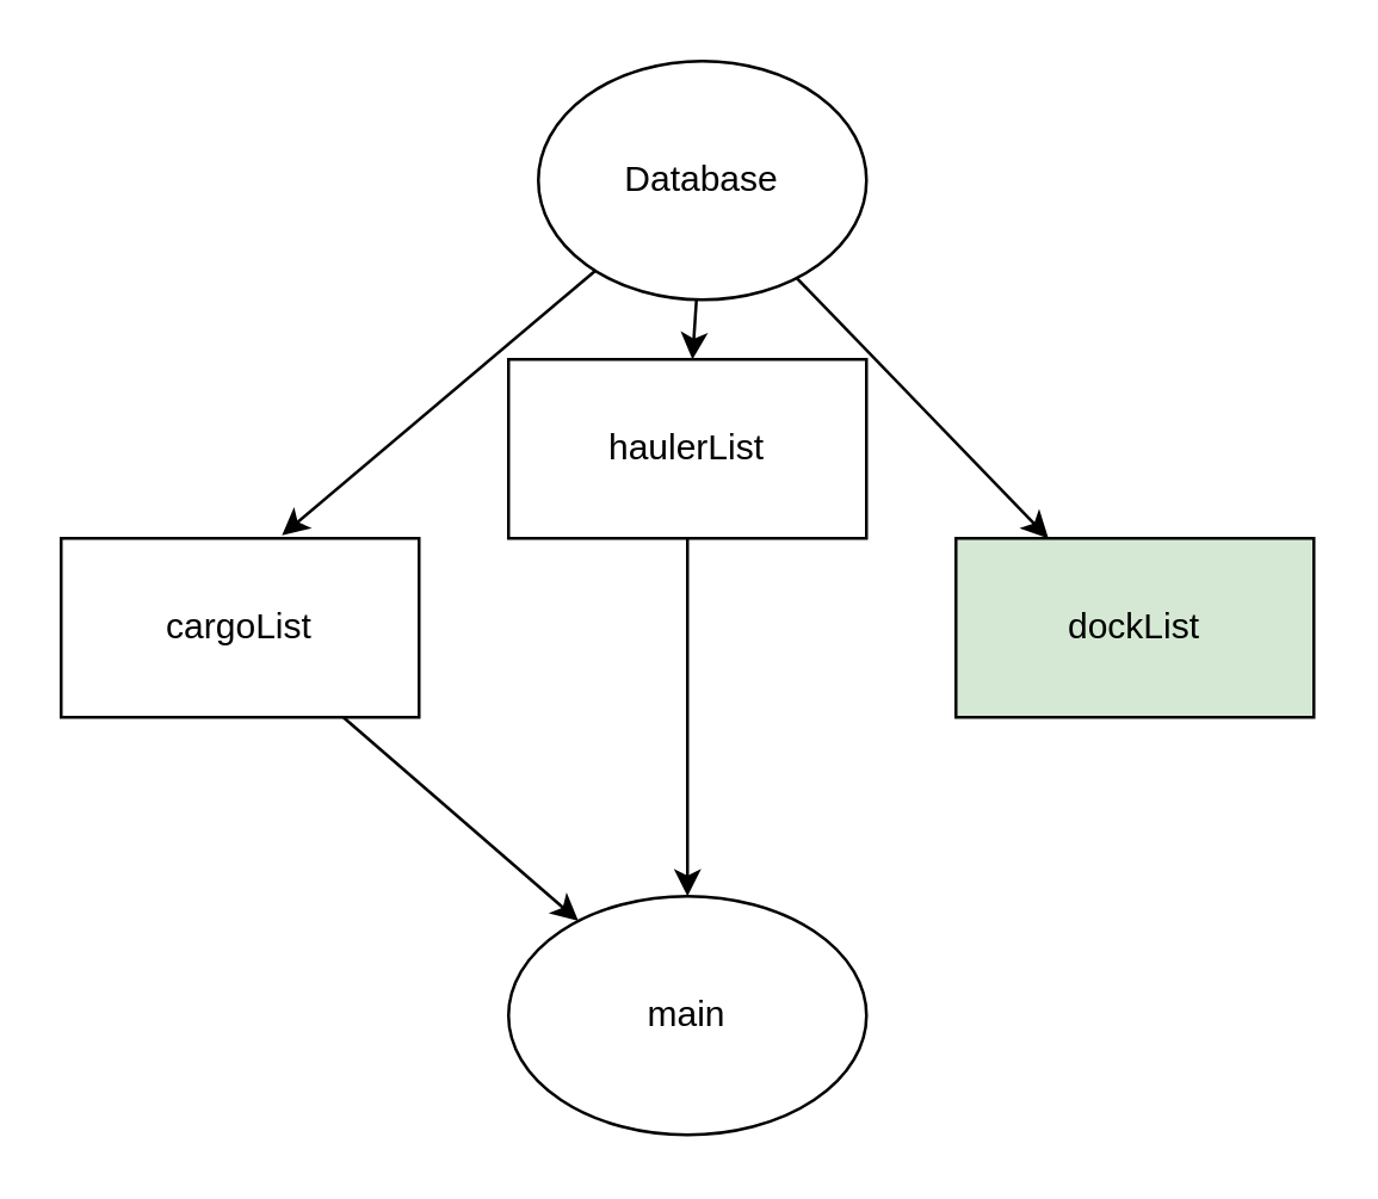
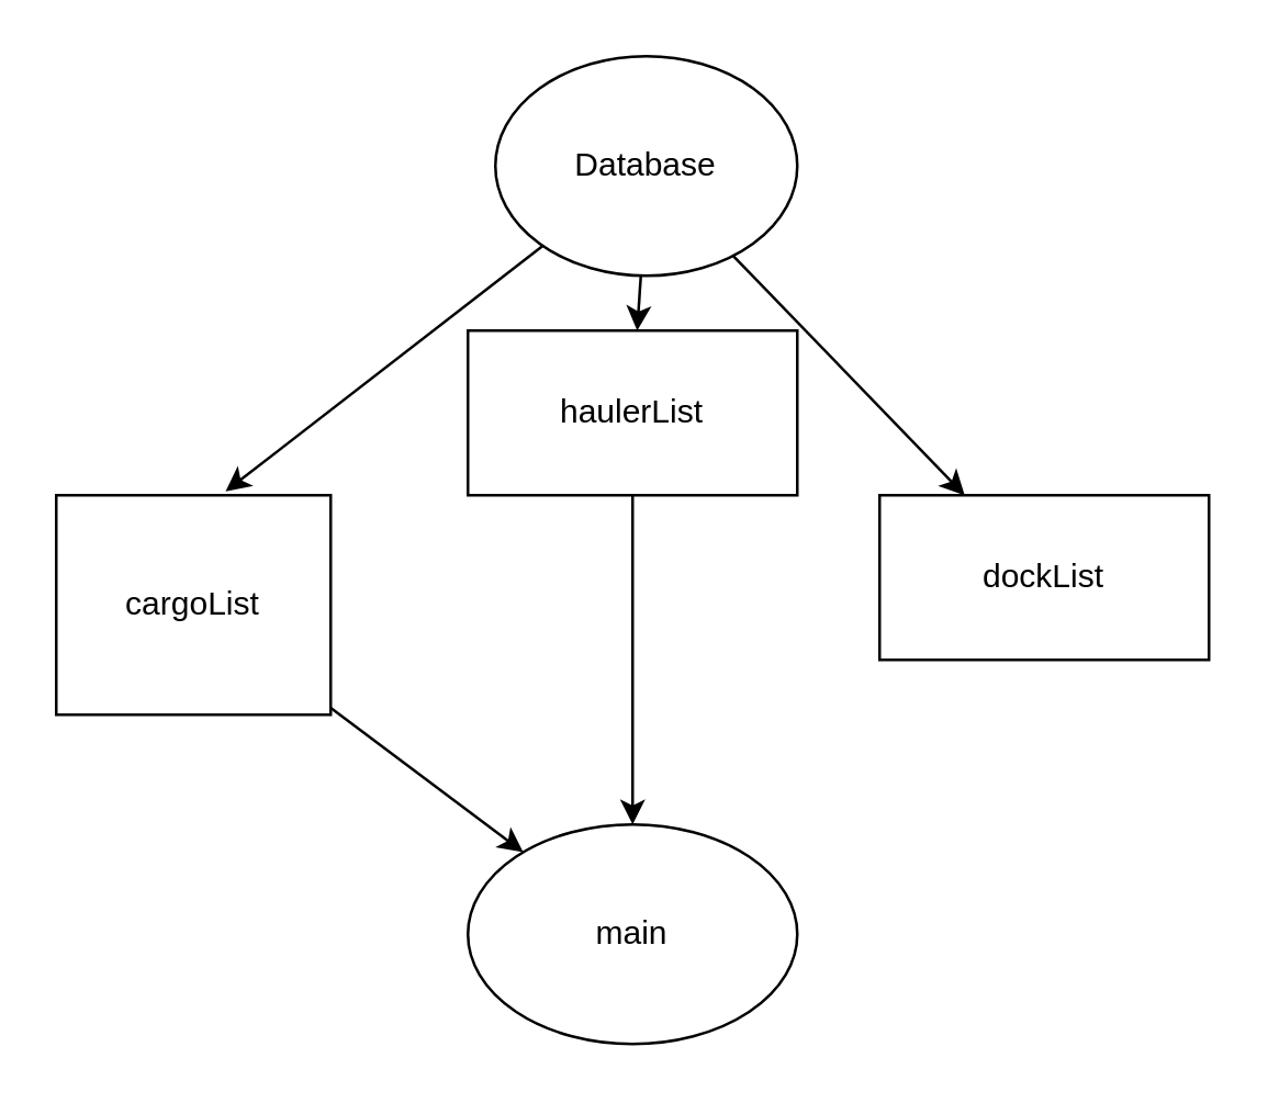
  <mxCell id="0" />
  <mxCell id="1" parent="0" />
  <mxCell id="2" style="edgeStyle=none;html=1;entryX=0.617;entryY=-0.017;entryDx=0;entryDy=0;entryPerimeter=0;" edge="1" parent="1" source="5" target="7"><mxGeometry relative="1" as="geometry" /></mxCell>
  <mxCell id="3" style="edgeStyle=none;html=1;" edge="1" parent="1" source="5" target="9"><mxGeometry relative="1" as="geometry" /></mxCell>
  <mxCell id="4" style="edgeStyle=none;html=1;" edge="1" parent="1" source="5" target="10"><mxGeometry relative="1" as="geometry" /></mxCell>
  <mxCell id="5" value="Database" style="ellipse;whiteSpace=wrap;html=1;" vertex="1" parent="1"><mxGeometry x="180" y="20" width="110" height="80" as="geometry" /></mxCell>
  <mxCell id="6" style="edgeStyle=none;html=1;" edge="1" parent="1" source="7" target="11"><mxGeometry relative="1" as="geometry" /></mxCell>
- <mxCell id="7" value="cargoList" style="rounded=0;whiteSpace=wrap;html=1;" vertex="1" parent="1"><mxGeometry x="20" y="180" width="120" height="60" as="geometry" /></mxCell>
+ <mxCell id="7" value="cargoList" style="rounded=0;whiteSpace=wrap;html=1;" vertex="1" parent="1"><mxGeometry x="20" y="180" width="100" height="80" as="geometry" /></mxCell>
  <mxCell id="8" style="edgeStyle=none;html=1;entryX=0.5;entryY=0;entryDx=0;entryDy=0;" edge="1" parent="1" source="9" target="11"><mxGeometry relative="1" as="geometry" /></mxCell>
  <mxCell id="9" value="haulerList" style="rounded=0;whiteSpace=wrap;html=1;" vertex="1" parent="1"><mxGeometry x="170" y="120" width="120" height="60" as="geometry" /></mxCell>
- <mxCell id="10" value="dockList" style="rounded=0;whiteSpace=wrap;html=1;fillColor=#d5e8d4;" vertex="1" parent="1"><mxGeometry x="320" y="180" width="120" height="60" as="geometry" /></mxCell>
+ <mxCell id="10" value="dockList" style="rounded=0;whiteSpace=wrap;html=1;" vertex="1" parent="1"><mxGeometry x="320" y="180" width="120" height="60" as="geometry" /></mxCell>
  <mxCell id="11" value="main" style="ellipse;whiteSpace=wrap;html=1;" vertex="1" parent="1"><mxGeometry x="170" y="300" width="120" height="80" as="geometry" /></mxCell>
